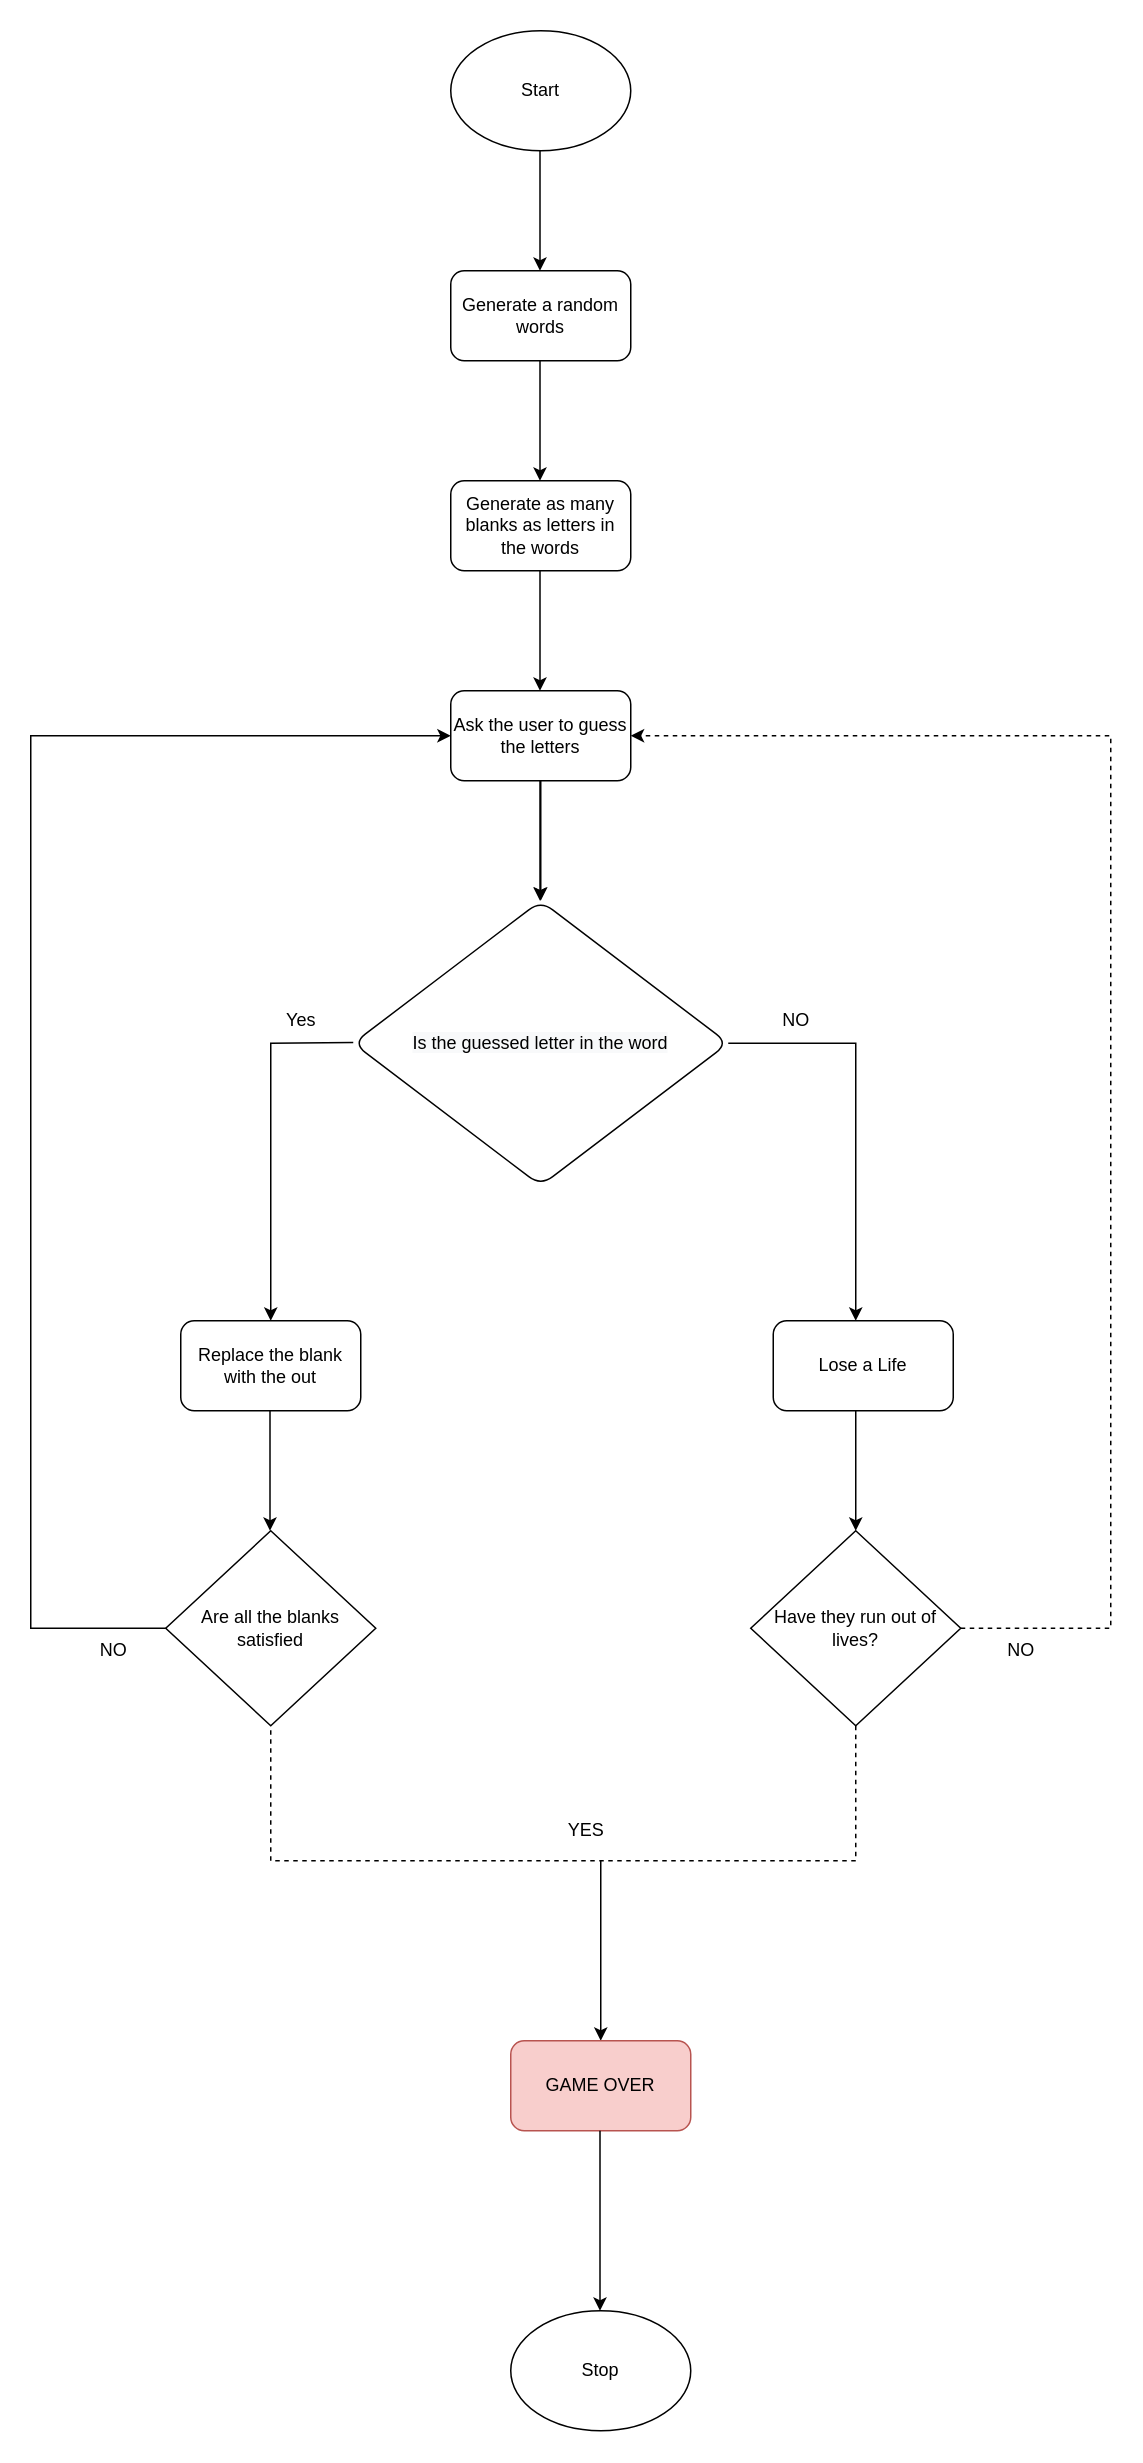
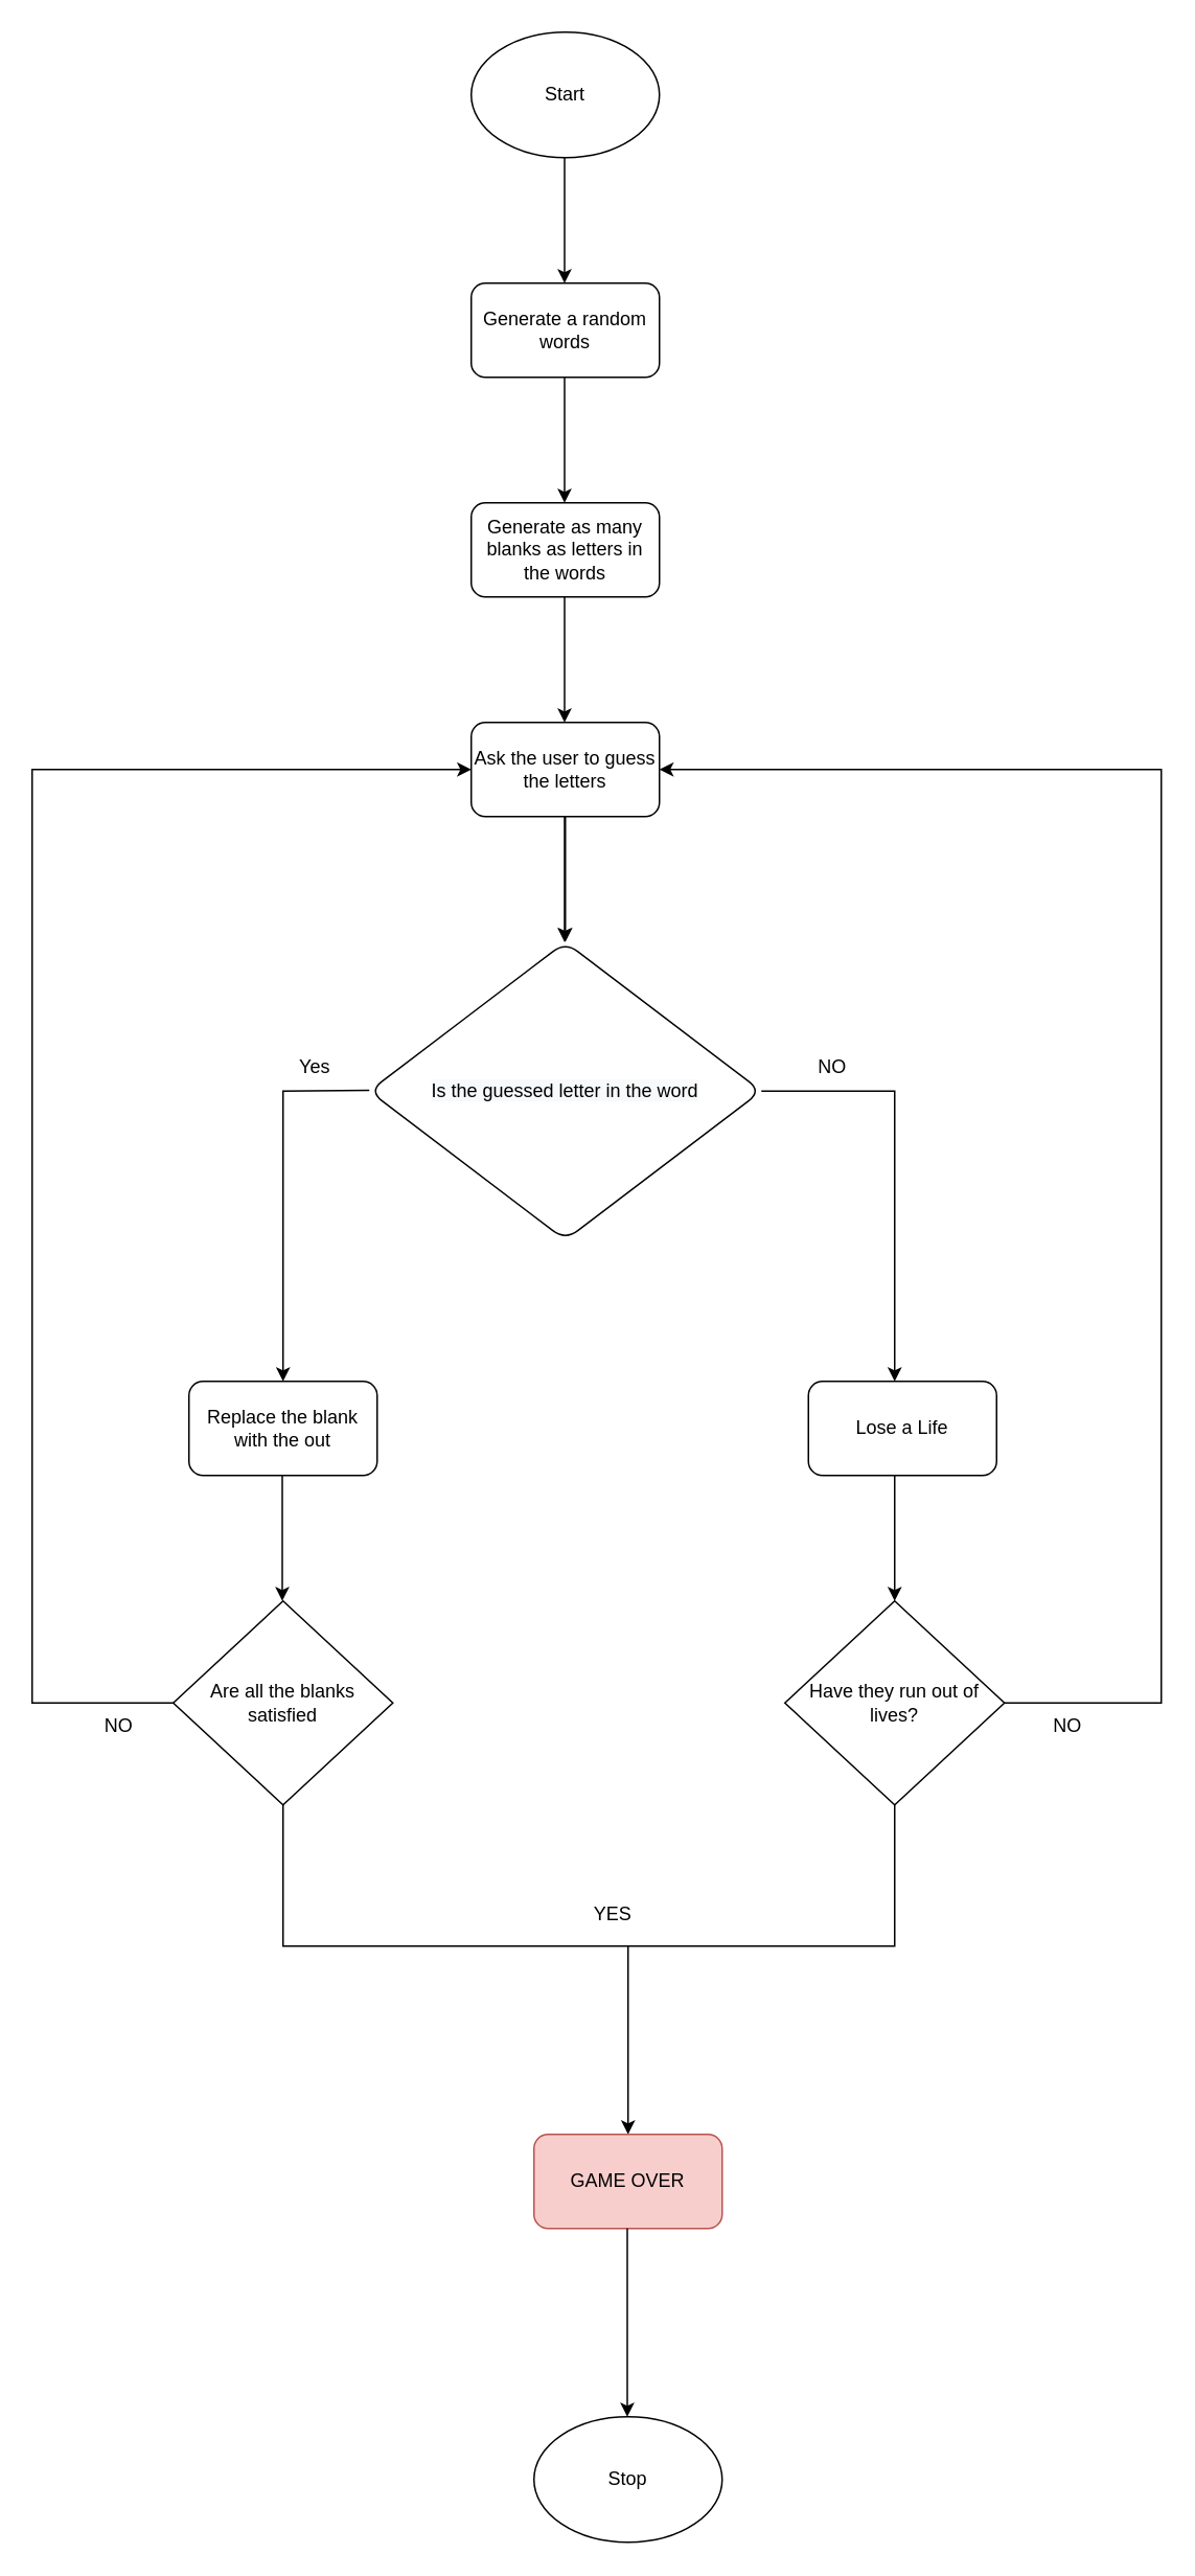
  <mxCell id="0" />
  <mxCell id="1" parent="0" />
  <mxCell id="2" value="Start" style="ellipse;whiteSpace=wrap;html=1;" vertex="1" parent="1"><mxGeometry x="300" y="20" width="120" height="80" as="geometry" /></mxCell>
  <mxCell id="3" value="" style="endArrow=classic;html=1;rounded=0;" edge="1" parent="1"><mxGeometry width="50" height="50" relative="1" as="geometry"><mxPoint x="359.5" y="100" as="sourcePoint" /><mxPoint x="359.5" y="180" as="targetPoint" /></mxGeometry></mxCell>
  <mxCell id="4" value="Generate a random words" style="rounded=1;whiteSpace=wrap;html=1;" vertex="1" parent="1"><mxGeometry x="300" y="180" width="120" height="60" as="geometry" /></mxCell>
  <mxCell id="5" value="" style="endArrow=classic;html=1;rounded=0;" edge="1" parent="1"><mxGeometry width="50" height="50" relative="1" as="geometry"><mxPoint x="359.5" y="240" as="sourcePoint" /><mxPoint x="359.5" y="320" as="targetPoint" /></mxGeometry></mxCell>
  <mxCell id="6" value="Generate as many blanks as letters in the words" style="rounded=1;whiteSpace=wrap;html=1;" vertex="1" parent="1"><mxGeometry x="300" y="320" width="120" height="60" as="geometry" /></mxCell>
  <mxCell id="7" value="" style="endArrow=classic;html=1;rounded=0;" edge="1" parent="1"><mxGeometry width="50" height="50" relative="1" as="geometry"><mxPoint x="359.5" y="380" as="sourcePoint" /><mxPoint x="359.5" y="460" as="targetPoint" /></mxGeometry></mxCell>
  <mxCell id="8" value="" style="edgeStyle=orthogonalEdgeStyle;rounded=0;orthogonalLoop=1;jettySize=auto;html=1;" edge="1" parent="1" source="9" target="11"><mxGeometry relative="1" as="geometry" /></mxCell>
  <mxCell id="9" value="Ask the user to guess the letters" style="rounded=1;whiteSpace=wrap;html=1;" vertex="1" parent="1"><mxGeometry x="300" y="460" width="120" height="60" as="geometry" /></mxCell>
  <mxCell id="10" value="" style="endArrow=classic;html=1;rounded=0;" edge="1" parent="1"><mxGeometry width="50" height="50" relative="1" as="geometry"><mxPoint x="359.5" y="520" as="sourcePoint" /><mxPoint x="359.5" y="600" as="targetPoint" /></mxGeometry></mxCell>
  <mxCell id="11" value="&lt;meta charset=&quot;utf-8&quot;&gt;&lt;span style=&quot;color: rgb(0, 0, 0); font-family: helvetica; font-size: 12px; font-style: normal; font-weight: 400; letter-spacing: normal; text-align: center; text-indent: 0px; text-transform: none; word-spacing: 0px; background-color: rgb(248, 249, 250); display: inline; float: none;&quot;&gt;Is the guessed letter in the word&lt;/span&gt;" style="rhombus;whiteSpace=wrap;html=1;rounded=1;" vertex="1" parent="1"><mxGeometry x="235" y="600" width="250" height="190" as="geometry" /></mxCell>
  <mxCell id="12" value="" style="endArrow=classic;html=1;rounded=0;" edge="1" parent="1"><mxGeometry width="50" height="50" relative="1" as="geometry"><mxPoint x="235" y="694.5" as="sourcePoint" /><mxPoint x="180" y="880" as="targetPoint" /><Array as="points"><mxPoint x="180" y="695" /></Array></mxGeometry></mxCell>
  <mxCell id="13" value="Yes" style="text;html=1;align=center;verticalAlign=middle;resizable=0;points=[];autosize=1;strokeColor=none;fillColor=none;" vertex="1" parent="1"><mxGeometry x="180" y="670" width="40" height="20" as="geometry" /></mxCell>
  <mxCell id="14" value="Replace the blank with the out" style="rounded=1;whiteSpace=wrap;html=1;" vertex="1" parent="1"><mxGeometry x="120" y="880" width="120" height="60" as="geometry" /></mxCell>
  <mxCell id="15" value="" style="endArrow=classic;html=1;rounded=0;exitX=1;exitY=0.5;exitDx=0;exitDy=0;" edge="1" parent="1" source="11"><mxGeometry width="50" height="50" relative="1" as="geometry"><mxPoint x="575" y="694.5" as="sourcePoint" /><mxPoint x="570" y="880" as="targetPoint" /><Array as="points"><mxPoint x="570" y="695" /></Array></mxGeometry></mxCell>
  <mxCell id="16" value="NO" style="text;html=1;align=center;verticalAlign=middle;resizable=0;points=[];autosize=1;strokeColor=none;fillColor=none;" vertex="1" parent="1"><mxGeometry x="515" y="670" width="30" height="20" as="geometry" /></mxCell>
  <mxCell id="17" value="Lose a Life" style="rounded=1;whiteSpace=wrap;html=1;" vertex="1" parent="1"><mxGeometry x="515" y="880" width="120" height="60" as="geometry" /></mxCell>
  <mxCell id="18" value="" style="endArrow=classic;html=1;rounded=0;" edge="1" parent="1"><mxGeometry width="50" height="50" relative="1" as="geometry"><mxPoint x="179.5" y="940" as="sourcePoint" /><mxPoint x="179.5" y="1020" as="targetPoint" /></mxGeometry></mxCell>
  <mxCell id="19" value="Are all the blanks satisfied" style="rhombus;whiteSpace=wrap;html=1;" vertex="1" parent="1"><mxGeometry x="110" y="1020" width="140" height="130" as="geometry" /></mxCell>
  <mxCell id="20" value="" style="endArrow=classic;html=1;rounded=0;entryX=0;entryY=0.5;entryDx=0;entryDy=0;" edge="1" parent="1" source="19" target="9"><mxGeometry width="50" height="50" relative="1" as="geometry"><mxPoint x="140" y="1230" as="sourcePoint" /><mxPoint x="80" y="500" as="targetPoint" /><Array as="points"><mxPoint x="110" y="1085" /><mxPoint x="20" y="1085" /><mxPoint x="20" y="490" /></Array></mxGeometry></mxCell>
  <mxCell id="21" value="NO" style="text;html=1;align=center;verticalAlign=middle;resizable=0;points=[];autosize=1;strokeColor=none;fillColor=none;" vertex="1" parent="1"><mxGeometry x="60" y="1090" width="30" height="20" as="geometry" /></mxCell>
  <mxCell id="22" value="" style="endArrow=classic;html=1;rounded=0;" edge="1" parent="1"><mxGeometry width="50" height="50" relative="1" as="geometry"><mxPoint x="570" y="940" as="sourcePoint" /><mxPoint x="570" y="1020" as="targetPoint" /></mxGeometry></mxCell>
  <mxCell id="23" value="Have they run out of lives?" style="rhombus;whiteSpace=wrap;html=1;" vertex="1" parent="1"><mxGeometry x="500" y="1020" width="140" height="130" as="geometry" /></mxCell>
- <mxCell id="24" value="" style="endArrow=classic;html=1;rounded=0;exitX=1;exitY=0.5;exitDx=0;exitDy=0;entryX=1;entryY=0.5;entryDx=0;entryDy=0;dashed=1;" edge="1" parent="1" source="23" target="9"><mxGeometry width="50" height="50" relative="1" as="geometry"><mxPoint x="700" y="1090" as="sourcePoint" /><mxPoint x="740" y="490" as="targetPoint" /><Array as="points"><mxPoint x="740" y="1085" /><mxPoint x="740" y="490" /></Array></mxGeometry></mxCell>
+ <mxCell id="24" value="" style="endArrow=classic;html=1;rounded=0;exitX=1;exitY=0.5;exitDx=0;exitDy=0;entryX=1;entryY=0.5;entryDx=0;entryDy=0;" edge="1" parent="1" source="23" target="9"><mxGeometry width="50" height="50" relative="1" as="geometry"><mxPoint x="700" y="1090" as="sourcePoint" /><mxPoint x="740" y="490" as="targetPoint" /><Array as="points"><mxPoint x="740" y="1085" /><mxPoint x="740" y="490" /></Array></mxGeometry></mxCell>
  <mxCell id="25" value="NO" style="text;html=1;align=center;verticalAlign=middle;resizable=0;points=[];autosize=1;strokeColor=none;fillColor=none;" vertex="1" parent="1"><mxGeometry x="665" y="1090" width="30" height="20" as="geometry" /></mxCell>
- <mxCell id="26" value="" style="endArrow=none;html=1;rounded=0;entryX=0.5;entryY=1;entryDx=0;entryDy=0;exitX=0.5;exitY=1;exitDx=0;exitDy=0;dashed=1;" edge="1" parent="1" source="23" target="19"><mxGeometry width="50" height="50" relative="1" as="geometry"><mxPoint x="560" y="1240" as="sourcePoint" /><mxPoint x="205" y="1190" as="targetPoint" /><Array as="points"><mxPoint x="570" y="1240" /><mxPoint x="180" y="1240" /></Array></mxGeometry></mxCell>
+ <mxCell id="26" value="" style="endArrow=none;html=1;rounded=0;entryX=0.5;entryY=1;entryDx=0;entryDy=0;exitX=0.5;exitY=1;exitDx=0;exitDy=0;" edge="1" parent="1" source="23" target="19"><mxGeometry width="50" height="50" relative="1" as="geometry"><mxPoint x="560" y="1240" as="sourcePoint" /><mxPoint x="205" y="1190" as="targetPoint" /><Array as="points"><mxPoint x="570" y="1240" /><mxPoint x="180" y="1240" /></Array></mxGeometry></mxCell>
  <mxCell id="27" value="YES" style="text;html=1;align=center;verticalAlign=middle;resizable=0;points=[];autosize=1;strokeColor=none;fillColor=none;" vertex="1" parent="1"><mxGeometry x="370" y="1210" width="40" height="20" as="geometry" /></mxCell>
  <mxCell id="28" value="" style="endArrow=classic;html=1;rounded=0;" edge="1" parent="1"><mxGeometry width="50" height="50" relative="1" as="geometry"><mxPoint x="400" y="1240" as="sourcePoint" /><mxPoint x="400" y="1360" as="targetPoint" /></mxGeometry></mxCell>
  <mxCell id="29" value="GAME OVER" style="rounded=1;whiteSpace=wrap;html=1;fillColor=#f8cecc;strokeColor=#b85450;" vertex="1" parent="1"><mxGeometry x="340" y="1360" width="120" height="60" as="geometry" /></mxCell>
  <mxCell id="30" value="" style="endArrow=classic;html=1;rounded=0;" edge="1" parent="1"><mxGeometry width="50" height="50" relative="1" as="geometry"><mxPoint x="399.5" y="1420" as="sourcePoint" /><mxPoint x="399.5" y="1540" as="targetPoint" /></mxGeometry></mxCell>
  <mxCell id="31" value="Stop" style="ellipse;whiteSpace=wrap;html=1;" vertex="1" parent="1"><mxGeometry x="340" y="1540" width="120" height="80" as="geometry" /></mxCell>
